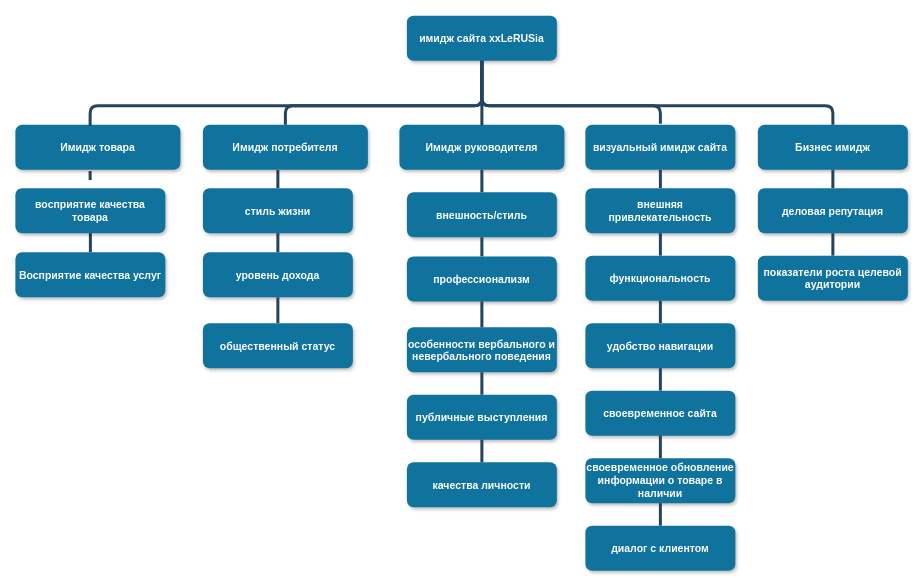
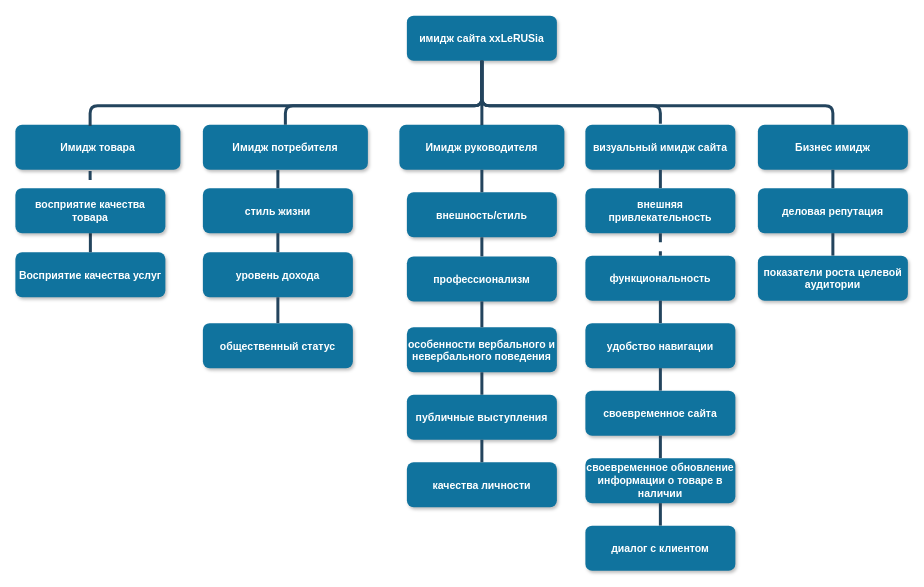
  <mxCell id="0" />
  <mxCell id="1" parent="0" />
  <mxCell id="2" value="имидж сайта xxLeRUSia" style="rounded=1;fillColor=#10739E;strokeColor=none;shadow=1;gradientColor=none;fontStyle=1;fontColor=#FFFFFF;fontSize=14;" parent="1" vertex="1"><mxGeometry x="542" y="20" width="200" height="60" as="geometry" /></mxCell>
  <mxCell id="3" value="Имидж руководителя" style="rounded=1;fillColor=#10739E;strokeColor=none;shadow=1;gradientColor=none;fontStyle=1;fontColor=#FFFFFF;fontSize=14;" parent="1" vertex="1"><mxGeometry x="532" y="165.5" width="220" height="60" as="geometry" /></mxCell>
  <mxCell id="4" value="стиль жизни" style="rounded=1;fillColor=#10739E;strokeColor=none;shadow=1;gradientColor=none;fontStyle=1;fontColor=#FFFFFF;fontSize=14;" parent="1" vertex="1"><mxGeometry x="270" y="250" width="200" height="60" as="geometry" /></mxCell>
  <mxCell id="5" value="визуальный имидж сайта" style="rounded=1;fillColor=#10739E;strokeColor=none;shadow=1;gradientColor=none;fontStyle=1;fontColor=#FFFFFF;fontSize=14;" parent="1" vertex="1"><mxGeometry x="780" y="165.5" width="200" height="60" as="geometry" /></mxCell>
  <mxCell id="6" value="внешняя привлекательность" style="rounded=1;fillColor=#10739E;strokeColor=none;shadow=1;gradientColor=none;fontStyle=1;fontColor=#FFFFFF;fontSize=14;whiteSpace=wrap;" parent="1" vertex="1"><mxGeometry x="780" y="250" width="200" height="60" as="geometry" /></mxCell>
  <mxCell id="7" value="уровень дохода" style="rounded=1;fillColor=#10739E;strokeColor=none;shadow=1;gradientColor=none;fontStyle=1;fontColor=#FFFFFF;fontSize=14;" parent="1" vertex="1"><mxGeometry x="270" y="335.5" width="200" height="60" as="geometry" /></mxCell>
  <mxCell id="8" value="общественный статус" style="rounded=1;fillColor=#10739E;strokeColor=none;shadow=1;gradientColor=none;fontStyle=1;fontColor=#FFFFFF;fontSize=14;" parent="1" vertex="1"><mxGeometry x="270" y="430" width="200" height="60" as="geometry" /></mxCell>
  <mxCell id="9" value="Восприятие качества услуг" style="rounded=1;fillColor=#10739E;strokeColor=none;shadow=1;gradientColor=none;fontStyle=1;fontColor=#FFFFFF;fontSize=14;" parent="1" vertex="1"><mxGeometry x="20" y="335.5" width="200" height="60" as="geometry" /></mxCell>
  <mxCell id="10" value="качества личности" style="rounded=1;fillColor=#10739E;strokeColor=none;shadow=1;gradientColor=none;fontStyle=1;fontColor=#FFFFFF;fontSize=14;" parent="1" vertex="1"><mxGeometry x="542" y="615.5" width="200" height="60" as="geometry" /></mxCell>
  <mxCell id="11" value="Бизнес имидж" style="rounded=1;fillColor=#10739E;strokeColor=none;shadow=1;gradientColor=none;fontStyle=1;fontColor=#FFFFFF;fontSize=14;" parent="1" vertex="1"><mxGeometry x="1010" y="165.5" width="200" height="60" as="geometry" /></mxCell>
  <mxCell id="12" value="внешность/стиль" style="rounded=1;fillColor=#10739E;strokeColor=none;shadow=1;gradientColor=none;fontStyle=1;fontColor=#FFFFFF;fontSize=14;" parent="1" vertex="1"><mxGeometry x="542" y="255.5" width="200" height="60" as="geometry" /></mxCell>
  <mxCell id="13" value="профессионализм" style="rounded=1;fillColor=#10739E;strokeColor=none;shadow=1;gradientColor=none;fontStyle=1;fontColor=#FFFFFF;fontSize=14;" parent="1" vertex="1"><mxGeometry x="542" y="341" width="200" height="60" as="geometry" /></mxCell>
  <mxCell id="14" value="особенности вербального и невербального поведения" style="rounded=1;fillColor=#10739E;strokeColor=none;shadow=1;gradientColor=none;fontStyle=1;fontColor=#FFFFFF;fontSize=14;whiteSpace=wrap;" parent="1" vertex="1"><mxGeometry x="542" y="435.5" width="200" height="60" as="geometry" /></mxCell>
  <mxCell id="15" value="публичные выступления" style="rounded=1;fillColor=#10739E;strokeColor=none;shadow=1;gradientColor=none;fontStyle=1;fontColor=#FFFFFF;fontSize=14;" parent="1" vertex="1"><mxGeometry x="542" y="525.5" width="200" height="60" as="geometry" /></mxCell>
  <mxCell id="16" value="функциональность" style="rounded=1;fillColor=#10739E;strokeColor=none;shadow=1;gradientColor=none;fontStyle=1;fontColor=#FFFFFF;fontSize=14;" parent="1" vertex="1"><mxGeometry x="780" y="340" width="200" height="60" as="geometry" /></mxCell>
  <mxCell id="17" value="удобство навигации" style="rounded=1;fillColor=#10739E;strokeColor=none;shadow=1;gradientColor=none;fontStyle=1;fontColor=#FFFFFF;fontSize=14;" parent="1" vertex="1"><mxGeometry x="780" y="430" width="200" height="60" as="geometry" /></mxCell>
  <mxCell id="18" value="своевременное сайта" style="rounded=1;fillColor=#10739E;strokeColor=none;shadow=1;gradientColor=none;fontStyle=1;fontColor=#FFFFFF;fontSize=14;" parent="1" vertex="1"><mxGeometry x="780" y="520" width="200" height="60" as="geometry" /></mxCell>
  <mxCell id="19" value="своевременное обновление информации о товаре в наличии" style="rounded=1;fillColor=#10739E;strokeColor=none;shadow=1;gradientColor=none;fontStyle=1;fontColor=#FFFFFF;fontSize=14;whiteSpace=wrap;" parent="1" vertex="1"><mxGeometry x="780" y="610" width="200" height="60" as="geometry" /></mxCell>
  <mxCell id="20" value="диалог с клиентом" style="rounded=1;fillColor=#10739E;strokeColor=none;shadow=1;gradientColor=none;fontStyle=1;fontColor=#FFFFFF;fontSize=14;" parent="1" vertex="1"><mxGeometry x="780" y="700" width="200" height="60" as="geometry" /></mxCell>
  <mxCell id="21" value="деловая репутация" style="rounded=1;fillColor=#10739E;strokeColor=none;shadow=1;gradientColor=none;fontStyle=1;fontColor=#FFFFFF;fontSize=14;" parent="1" vertex="1"><mxGeometry x="1010" y="250" width="200" height="60" as="geometry" /></mxCell>
  <mxCell id="22" value="показатели роста целевой аудитории" style="rounded=1;fillColor=#10739E;strokeColor=none;shadow=1;gradientColor=none;fontStyle=1;fontColor=#FFFFFF;fontSize=14;whiteSpace=wrap;" parent="1" vertex="1"><mxGeometry x="1010" y="340" width="200" height="60" as="geometry" /></mxCell>
  <mxCell id="23" value="" style="edgeStyle=elbowEdgeStyle;elbow=vertical;strokeWidth=4;endArrow=none;endFill=0;fontStyle=1;strokeColor=#23445D;exitX=0.5;exitY=1;exitDx=0;exitDy=0;" parent="1" source="2" edge="1"><mxGeometry x="22" y="165.5" width="100" height="100" as="geometry"><mxPoint x="-8" y="85.5" as="sourcePoint" /><mxPoint x="642" y="166" as="targetPoint" /><Array as="points"><mxPoint x="742" y="130" /></Array></mxGeometry></mxCell>
  <mxCell id="24" value="" style="edgeStyle=elbowEdgeStyle;elbow=vertical;strokeWidth=4;endArrow=none;endFill=0;fontStyle=1;strokeColor=#23445D;exitX=0.5;exitY=1;exitDx=0;exitDy=0;" parent="1" source="2" edge="1"><mxGeometry x="22" y="165.5" width="100" height="100" as="geometry"><mxPoint x="-8" y="85.5" as="sourcePoint" /><mxPoint x="880" y="164" as="targetPoint" /><Array as="points"><mxPoint x="810" y="140" /></Array></mxGeometry></mxCell>
  <mxCell id="25" value="" style="edgeStyle=elbowEdgeStyle;elbow=vertical;strokeWidth=4;endArrow=none;endFill=0;fontStyle=1;strokeColor=#23445D;" parent="1" target="4" edge="1"><mxGeometry x="22" y="165.5" width="100" height="100" as="geometry"><mxPoint x="370" y="226" as="sourcePoint" /><mxPoint x="92" y="-14.5" as="targetPoint" /></mxGeometry></mxCell>
  <mxCell id="26" value="" style="edgeStyle=elbowEdgeStyle;elbow=vertical;strokeWidth=4;endArrow=none;endFill=0;fontStyle=1;strokeColor=#23445D;exitX=0.5;exitY=1;exitDx=0;exitDy=0;" parent="1" source="5" target="6" edge="1"><mxGeometry x="22" y="165.5" width="100" height="100" as="geometry"><mxPoint x="-8" y="85.5" as="sourcePoint" /><mxPoint x="92" y="-14.5" as="targetPoint" /></mxGeometry></mxCell>
  <mxCell id="27" value="" style="edgeStyle=elbowEdgeStyle;elbow=vertical;strokeWidth=4;endArrow=none;endFill=0;fontStyle=1;strokeColor=#23445D;exitX=0.5;exitY=1;exitDx=0;exitDy=0;entryX=0.5;entryY=0;entryDx=0;entryDy=0;" parent="1" source="4" target="7" edge="1"><mxGeometry x="22" y="165.5" width="100" height="100" as="geometry"><mxPoint x="-8" y="85.5" as="sourcePoint" /><mxPoint x="92" y="-14.5" as="targetPoint" /><Array as="points" /></mxGeometry></mxCell>
  <mxCell id="28" value="" style="edgeStyle=elbowEdgeStyle;elbow=vertical;strokeWidth=4;endFill=0;fontStyle=1;strokeColor=#23445D;exitX=0.5;exitY=1;exitDx=0;exitDy=0;rounded=1;jumpStyle=none;sketch=0;endArrow=none;entryX=0.5;entryY=0;entryDx=0;entryDy=0;" parent="1" source="11" target="21" edge="1"><mxGeometry x="22" y="165.5" width="100" height="100" as="geometry"><mxPoint x="1080" y="260" as="sourcePoint" /><mxPoint x="1150" y="270" as="targetPoint" /><Array as="points" /></mxGeometry></mxCell>
  <mxCell id="29" value="" style="edgeStyle=elbowEdgeStyle;elbow=vertical;strokeWidth=4;endArrow=none;endFill=0;fontStyle=1;strokeColor=#23445D;" parent="1" source="7" target="8" edge="1"><mxGeometry x="62" y="165.5" width="100" height="100" as="geometry"><mxPoint x="32" y="85.5" as="sourcePoint" /><mxPoint x="132" y="-14.5" as="targetPoint" /></mxGeometry></mxCell>
  <mxCell id="30" value="" style="edgeStyle=elbowEdgeStyle;elbow=vertical;strokeWidth=4;endArrow=none;endFill=0;fontStyle=1;strokeColor=#23445D;entryX=0.5;entryY=0;entryDx=0;entryDy=0;exitX=0.5;exitY=1;exitDx=0;exitDy=0;" parent="1" source="48" target="9" edge="1"><mxGeometry x="62" y="175.5" width="100" height="100" as="geometry"><mxPoint x="80" y="353" as="sourcePoint" /><mxPoint x="132" y="-4.5" as="targetPoint" /></mxGeometry></mxCell>
  <mxCell id="31" value="" style="edgeStyle=elbowEdgeStyle;elbow=vertical;strokeWidth=4;endArrow=none;endFill=0;fontStyle=1;strokeColor=#23445D;exitX=0.5;exitY=1;exitDx=0;exitDy=0;" parent="1" source="15" target="10" edge="1"><mxGeometry x="82" y="191" width="100" height="100" as="geometry"><mxPoint x="630" y="645.5" as="sourcePoint" /><mxPoint x="152" y="11" as="targetPoint" /></mxGeometry></mxCell>
  <mxCell id="32" value="" style="edgeStyle=elbowEdgeStyle;elbow=vertical;strokeWidth=4;endArrow=none;endFill=0;fontStyle=1;strokeColor=#23445D;exitX=0.5;exitY=1;exitDx=0;exitDy=0;" parent="1" source="2" target="11" edge="1"><mxGeometry x="62" y="195.5" width="100" height="100" as="geometry"><mxPoint x="650" y="90" as="sourcePoint" /><mxPoint x="132" y="15.5" as="targetPoint" /><Array as="points"><mxPoint x="880" y="140" /></Array></mxGeometry></mxCell>
  <mxCell id="33" value="" style="edgeStyle=elbowEdgeStyle;elbow=vertical;strokeWidth=4;endArrow=none;endFill=0;fontStyle=1;strokeColor=#23445D;" parent="1" source="12" target="13" edge="1"><mxGeometry x="82" y="171" width="100" height="100" as="geometry"><mxPoint x="52" y="91" as="sourcePoint" /><mxPoint x="152" y="-9" as="targetPoint" /></mxGeometry></mxCell>
  <mxCell id="34" value="" style="edgeStyle=elbowEdgeStyle;elbow=vertical;strokeWidth=4;endArrow=none;endFill=0;fontStyle=1;strokeColor=#23445D;" parent="1" source="13" target="14" edge="1"><mxGeometry x="82" y="181" width="100" height="100" as="geometry"><mxPoint x="52" y="101" as="sourcePoint" /><mxPoint x="152" y="1" as="targetPoint" /></mxGeometry></mxCell>
  <mxCell id="35" value="" style="edgeStyle=elbowEdgeStyle;elbow=vertical;strokeWidth=4;endArrow=none;endFill=0;fontStyle=1;strokeColor=#23445D;" parent="1" source="14" target="15" edge="1"><mxGeometry x="82" y="191" width="100" height="100" as="geometry"><mxPoint x="52" y="111" as="sourcePoint" /><mxPoint x="152" y="11" as="targetPoint" /></mxGeometry></mxCell>
  <mxCell id="36" value="" style="edgeStyle=elbowEdgeStyle;elbow=vertical;strokeWidth=4;endArrow=none;endFill=0;fontStyle=1;strokeColor=#23445D;" parent="1" source="16" target="17" edge="1"><mxGeometry x="72" y="165.5" width="100" height="100" as="geometry"><mxPoint x="42" y="85.5" as="sourcePoint" /><mxPoint x="142" y="-14.5" as="targetPoint" /></mxGeometry></mxCell>
  <mxCell id="37" value="" style="edgeStyle=elbowEdgeStyle;elbow=vertical;strokeWidth=4;endArrow=none;endFill=0;fontStyle=1;strokeColor=#23445D;" parent="1" source="17" target="18" edge="1"><mxGeometry x="72" y="175.5" width="100" height="100" as="geometry"><mxPoint x="42" y="95.5" as="sourcePoint" /><mxPoint x="142" y="-4.5" as="targetPoint" /></mxGeometry></mxCell>
  <mxCell id="38" value="" style="edgeStyle=elbowEdgeStyle;elbow=vertical;strokeWidth=4;endArrow=none;endFill=0;fontStyle=1;strokeColor=#23445D;" parent="1" source="18" target="19" edge="1"><mxGeometry x="72" y="185.5" width="100" height="100" as="geometry"><mxPoint x="42" y="105.5" as="sourcePoint" /><mxPoint x="142" y="5.5" as="targetPoint" /></mxGeometry></mxCell>
  <mxCell id="39" value="" style="edgeStyle=elbowEdgeStyle;elbow=vertical;strokeWidth=4;endArrow=none;endFill=0;fontStyle=1;strokeColor=#23445D;" parent="1" source="19" target="20" edge="1"><mxGeometry x="72" y="195.5" width="100" height="100" as="geometry"><mxPoint x="42" y="115.5" as="sourcePoint" /><mxPoint x="142" y="15.5" as="targetPoint" /></mxGeometry></mxCell>
  <mxCell id="40" value="" style="edgeStyle=elbowEdgeStyle;elbow=vertical;strokeWidth=4;endArrow=none;endFill=0;fontStyle=1;strokeColor=#23445D;" parent="1" source="21" target="22" edge="1"><mxGeometry x="72" y="165.5" width="100" height="100" as="geometry"><mxPoint x="42" y="85.5" as="sourcePoint" /><mxPoint x="142" y="-14.5" as="targetPoint" /></mxGeometry></mxCell>
  <mxCell id="41" value="" style="edgeStyle=elbowEdgeStyle;elbow=vertical;strokeWidth=4;endArrow=none;endFill=0;fontStyle=1;strokeColor=#23445D;entryX=0.5;entryY=0;entryDx=0;entryDy=0;" parent="1" target="12" edge="1"><mxGeometry x="42" y="171" width="100" height="100" as="geometry"><mxPoint x="642" y="225.5" as="sourcePoint" /><mxPoint x="580" y="275.5" as="targetPoint" /><Array as="points" /></mxGeometry></mxCell>
- <mxCell id="42" value="" style="edgeStyle=elbowEdgeStyle;elbow=vertical;strokeWidth=4;endArrow=none;endFill=0;fontStyle=1;strokeColor=#23445D;exitX=0.5;exitY=1;exitDx=0;exitDy=0;" parent="1" source="6" target="16" edge="1"><mxGeometry x="22" y="165.5" width="100" height="100" as="geometry"><mxPoint x="-8" y="85.5" as="sourcePoint" /><mxPoint x="92" y="-14.5" as="targetPoint" /><Array as="points"><mxPoint x="890" y="390" /><mxPoint x="912" y="375.5" /></Array></mxGeometry></mxCell>
+ <mxCell id="42" value="" style="edgeStyle=elbowEdgeStyle;elbow=vertical;strokeWidth=4;endArrow=none;endFill=0;fontStyle=1;strokeColor=#23445D;exitX=0.5;exitY=1;exitDx=0;exitDy=0;dashed=1;" parent="1" source="6" target="16" edge="1"><mxGeometry x="22" y="165.5" width="100" height="100" as="geometry"><mxPoint x="-8" y="85.5" as="sourcePoint" /><mxPoint x="92" y="-14.5" as="targetPoint" /><Array as="points"><mxPoint x="890" y="390" /><mxPoint x="912" y="375.5" /></Array></mxGeometry></mxCell>
  <mxCell id="43" style="edgeStyle=none;curved=1;rounded=0;orthogonalLoop=1;jettySize=auto;html=1;endArrow=open;startSize=14;endSize=14;sourcePerimeterSpacing=8;targetPerimeterSpacing=8;" edge="1" parent="1"><mxGeometry relative="1" as="geometry"><mxPoint x="360" y="230" as="targetPoint" /><mxPoint x="360" y="230" as="sourcePoint" /></mxGeometry></mxCell>
  <mxCell id="44" value="Имидж потребителя" style="rounded=1;fillColor=#10739E;strokeColor=none;shadow=1;gradientColor=none;fontStyle=1;fontColor=#FFFFFF;fontSize=14;" vertex="1" parent="1"><mxGeometry x="270" y="165.5" width="220" height="60" as="geometry" /></mxCell>
  <mxCell id="45" value="Имидж товара" style="rounded=1;fillColor=#10739E;strokeColor=none;shadow=1;gradientColor=none;fontStyle=1;fontColor=#FFFFFF;fontSize=14;" vertex="1" parent="1"><mxGeometry x="20" y="165.5" width="220" height="60" as="geometry" /></mxCell>
  <mxCell id="46" value="" style="edgeStyle=elbowEdgeStyle;elbow=vertical;strokeWidth=4;endArrow=none;endFill=0;fontStyle=1;strokeColor=#23445D;entryX=0.5;entryY=0;entryDx=0;entryDy=0;exitX=0.5;exitY=1;exitDx=0;exitDy=0;" edge="1" parent="1" source="2" target="44"><mxGeometry x="32" y="175.5" width="100" height="100" as="geometry"><mxPoint x="752" y="95.5" as="sourcePoint" /><mxPoint x="752" y="175.5" as="targetPoint" /><Array as="points"><mxPoint x="450" y="140" /></Array></mxGeometry></mxCell>
  <mxCell id="47" value="" style="edgeStyle=elbowEdgeStyle;elbow=vertical;strokeWidth=4;endArrow=none;endFill=0;fontStyle=1;strokeColor=#23445D;exitX=0.5;exitY=1;exitDx=0;exitDy=0;entryX=0.453;entryY=0.025;entryDx=0;entryDy=0;entryPerimeter=0;" edge="1" parent="1" source="2" target="45"><mxGeometry x="42" y="185.5" width="100" height="100" as="geometry"><mxPoint x="762" y="105.5" as="sourcePoint" /><mxPoint x="762" y="185.5" as="targetPoint" /><Array as="points"><mxPoint x="450" y="140" /></Array></mxGeometry></mxCell>
  <mxCell id="48" value="восприятие качества товара" style="whiteSpace=wrap;html=1;rounded=1;shadow=1;fontSize=14;fontColor=#FFFFFF;fontStyle=1;strokeColor=none;fillColor=#10739E;" vertex="1" parent="1"><mxGeometry x="20" y="250" width="200" height="60" as="geometry" /></mxCell>
  <mxCell id="49" value="" style="edgeStyle=elbowEdgeStyle;elbow=vertical;strokeWidth=4;endArrow=none;endFill=0;fontStyle=1;strokeColor=#23445D;entryX=0.5;entryY=0;entryDx=0;entryDy=0;exitX=0.453;exitY=1.025;exitDx=0;exitDy=0;exitPerimeter=0;dashed=1;" edge="1" parent="1" source="45" target="48"><mxGeometry x="52" y="195.5" width="100" height="100" as="geometry"><mxPoint x="160" y="230" as="sourcePoint" /><mxPoint x="772" y="195.5" as="targetPoint" /><Array as="points" /></mxGeometry></mxCell>
